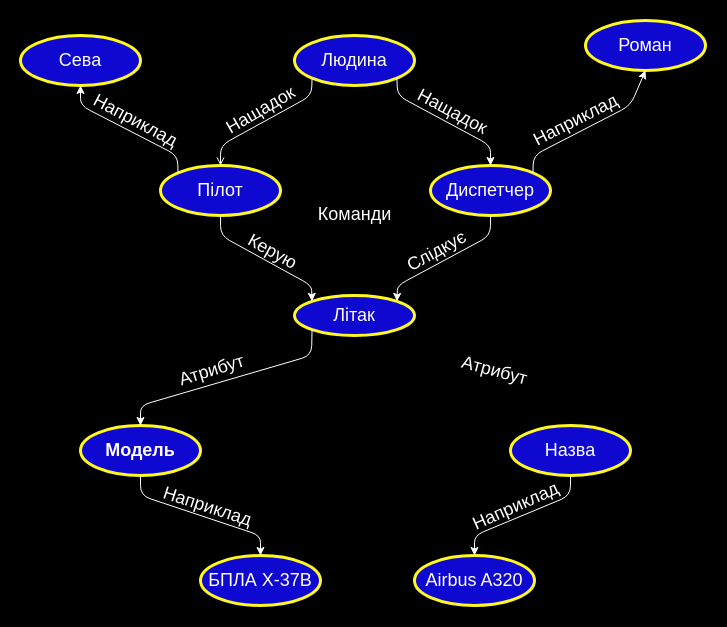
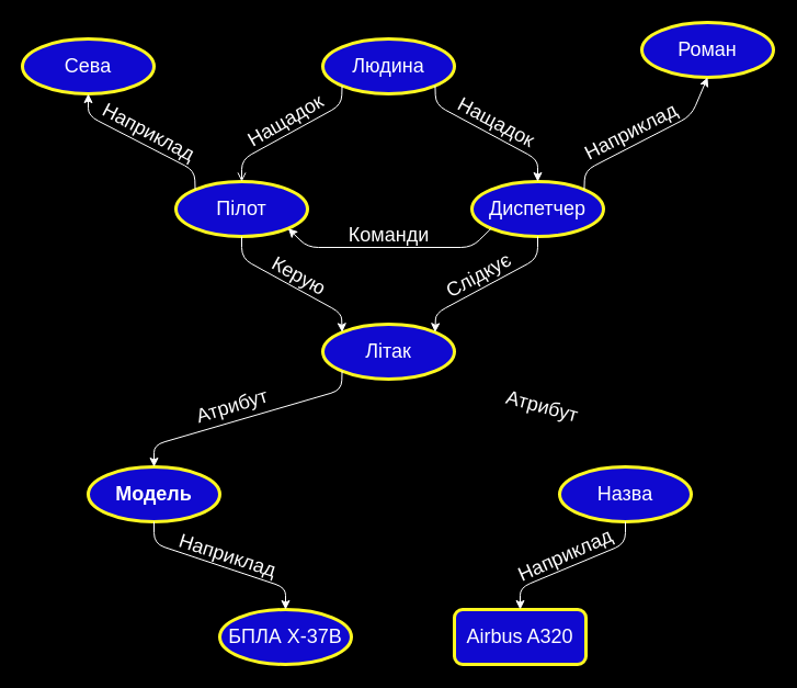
  <mxCell id="0" />
  <mxCell id="1" parent="0" />
- <mxCell id="2" value="Airbus A320" style="ellipse;whiteSpace=wrap;html=1;strokeColor=#FFF821;strokeWidth=3;fillColor=#0F08D0;fontColor=#FFFFFF;fontSize=18;" vertex="1" parent="1"><mxGeometry x="414" y="555" width="120" height="50" as="geometry" /></mxCell>
+ <mxCell id="2" value="Airbus A320" style="whiteSpace=wrap;html=1;strokeColor=#FFF821;strokeWidth=3;fillColor=#0F08D0;fontColor=#FFFFFF;fontSize=18;rounded=1;" vertex="1" parent="1"><mxGeometry x="414" y="555" width="120" height="50" as="geometry" /></mxCell>
  <mxCell id="3" value="Модель" style="ellipse;whiteSpace=wrap;html=1;fontStyle=1;strokeColor=#FFF821;strokeWidth=3;fillColor=#0F08D0;fontColor=#FFFFFF;fontSize=18;" vertex="1" parent="1"><mxGeometry x="80" y="425" width="120" height="50" as="geometry" /></mxCell>
  <mxCell id="4" value="Сева" style="ellipse;whiteSpace=wrap;html=1;strokeColor=#FFF821;strokeWidth=3;fillColor=#0F08D0;fontColor=#FFFFFF;fontSize=18;" vertex="1" parent="1"><mxGeometry x="20" y="35" width="120" height="50" as="geometry" /></mxCell>
  <mxCell id="5" value="Роман" style="ellipse;whiteSpace=wrap;html=1;strokeColor=#FFF821;strokeWidth=3;fillColor=#0F08D0;fontColor=#FFFFFF;fontSize=18;" vertex="1" parent="1"><mxGeometry x="585" y="20" width="120" height="50" as="geometry" /></mxCell>
  <mxCell id="6" value="Людина" style="ellipse;whiteSpace=wrap;html=1;strokeColor=#FFF821;strokeWidth=3;fillColor=#0F08D0;fontColor=#FFFFFF;fontSize=18;" vertex="1" parent="1"><mxGeometry x="294" y="35" width="120" height="50" as="geometry" /></mxCell>
  <mxCell id="7" value="Назва" style="ellipse;whiteSpace=wrap;html=1;strokeColor=#FFF821;strokeWidth=3;fillColor=#0F08D0;fontColor=#FFFFFF;fontSize=18;" vertex="1" parent="1"><mxGeometry x="510" y="425" width="120" height="50" as="geometry" /></mxCell>
  <mxCell id="8" value="Пілот" style="ellipse;whiteSpace=wrap;html=1;strokeColor=#FFF821;strokeWidth=3;fillColor=#0F08D0;fontColor=#FFFFFF;fontSize=18;" vertex="1" parent="1"><mxGeometry x="160" y="165" width="120" height="50" as="geometry" /></mxCell>
  <mxCell id="9" value="БПЛА X-37B" style="ellipse;whiteSpace=wrap;html=1;strokeColor=#FFF821;strokeWidth=3;fillColor=#0F08D0;fontColor=#FFFFFF;fontSize=18;" vertex="1" parent="1"><mxGeometry x="200" y="555" width="120" height="50" as="geometry" /></mxCell>
- <mxCell id="10" value="Літак" style="ellipse;whiteSpace=wrap;html=1;strokeColor=#FFF821;strokeWidth=3;fillColor=#0F08D0;fontColor=#FFFFFF;fontSize=18;" vertex="1" parent="1"><mxGeometry x="294" y="295" width="120" height="40" as="geometry" /></mxCell>
+ <mxCell id="10" value="Літак" style="ellipse;whiteSpace=wrap;html=1;strokeColor=#FFF821;strokeWidth=3;fillColor=#0F08D0;fontColor=#FFFFFF;fontSize=18;" vertex="1" parent="1"><mxGeometry x="294" y="295" width="120" height="50" as="geometry" /></mxCell>
  <mxCell id="11" value="Диспетчер" style="ellipse;whiteSpace=wrap;html=1;strokeColor=#FFF821;strokeWidth=3;fillColor=#0F08D0;fontColor=#FFFFFF;fontSize=18;" vertex="1" parent="1"><mxGeometry x="430" y="165" width="120" height="50" as="geometry" /></mxCell>
  <mxCell id="12" value="" style="endArrow=open;html=1;fontSize=18;exitX=0;exitY=1;exitDx=0;exitDy=0;entryX=0.5;entryY=0;entryDx=0;entryDy=0;fontColor=#FFFFFF;strokeColor=#FFFFFF;" edge="1" parent="1" source="6" target="8"><mxGeometry width="50" height="50" relative="1" as="geometry"><mxPoint x="220" y="255" as="sourcePoint" /><mxPoint x="270" y="205" as="targetPoint" /><Array as="points"><mxPoint x="311" y="95" /><mxPoint x="220" y="145" /></Array></mxGeometry></mxCell>
  <mxCell id="13" value="" style="endArrow=classic;html=1;fontSize=18;entryX=0.5;entryY=0;entryDx=0;entryDy=0;exitX=1;exitY=1;exitDx=0;exitDy=0;fontColor=#FFFFFF;strokeColor=#FFFFFF;" edge="1" parent="1" source="6" target="11"><mxGeometry width="50" height="50" relative="1" as="geometry"><mxPoint x="230" y="265" as="sourcePoint" /><mxPoint x="280" y="215" as="targetPoint" /><Array as="points"><mxPoint x="397" y="95" /><mxPoint x="490" y="145" /></Array></mxGeometry></mxCell>
  <mxCell id="14" value="" style="endArrow=classic;html=1;fontSize=18;exitX=1;exitY=0;exitDx=0;exitDy=0;entryX=0.5;entryY=1;entryDx=0;entryDy=0;fontColor=#FFFFFF;strokeColor=#FFFFFF;" edge="1" parent="1" source="11" target="5"><mxGeometry width="50" height="50" relative="1" as="geometry"><mxPoint x="240" y="275" as="sourcePoint" /><mxPoint x="290" y="225" as="targetPoint" /><Array as="points"><mxPoint x="533" y="155" /><mxPoint x="630" y="105" /></Array></mxGeometry></mxCell>
  <mxCell id="15" value="" style="endArrow=classic;html=1;fontSize=18;exitX=0;exitY=0;exitDx=0;exitDy=0;entryX=0.5;entryY=1;entryDx=0;entryDy=0;fontColor=#FFFFFF;strokeColor=#FFFFFF;" edge="1" parent="1" source="8" target="4"><mxGeometry width="50" height="50" relative="1" as="geometry"><mxPoint x="250" y="285" as="sourcePoint" /><mxPoint x="300" y="235" as="targetPoint" /><Array as="points"><mxPoint x="177" y="155" /><mxPoint x="80" y="105" /></Array></mxGeometry></mxCell>
+ <mxCell id="16" value="" style="endArrow=classic;html=1;fontSize=18;exitX=0;exitY=1;exitDx=0;exitDy=0;entryX=1;entryY=1;entryDx=0;entryDy=0;fontColor=#FFFFFF;strokeColor=#FFFFFF;" edge="1" parent="1" source="11" target="8"><mxGeometry width="50" height="50" relative="1" as="geometry"><mxPoint x="260" y="295" as="sourcePoint" /><mxPoint x="310" y="245" as="targetPoint" /><Array as="points"><mxPoint x="430" y="225" /><mxPoint x="280" y="225" /></Array></mxGeometry></mxCell>
  <mxCell id="17" value="" style="endArrow=classic;html=1;fontSize=18;exitX=0.5;exitY=1;exitDx=0;exitDy=0;entryX=0;entryY=0;entryDx=0;entryDy=0;fontColor=#FFFFFF;strokeColor=#FFFFFF;" edge="1" parent="1" source="8" target="10"><mxGeometry width="50" height="50" relative="1" as="geometry"><mxPoint x="270" y="305" as="sourcePoint" /><mxPoint x="320" y="255" as="targetPoint" /><Array as="points"><mxPoint x="220" y="235" /><mxPoint x="311" y="285" /></Array></mxGeometry></mxCell>
  <mxCell id="18" value="" style="endArrow=classic;html=1;fontSize=18;exitX=0.5;exitY=1;exitDx=0;exitDy=0;entryX=1;entryY=0;entryDx=0;entryDy=0;fontColor=#FFFFFF;strokeColor=#FFFFFF;" edge="1" parent="1" source="11" target="10"><mxGeometry width="50" height="50" relative="1" as="geometry"><mxPoint x="280" y="315" as="sourcePoint" /><mxPoint x="330" y="265" as="targetPoint" /><Array as="points"><mxPoint x="490" y="235" /><mxPoint x="397" y="285" /></Array></mxGeometry></mxCell>
  <mxCell id="19" value="" style="endArrow=classic;html=1;fontSize=18;exitX=0;exitY=1;exitDx=0;exitDy=0;entryX=0.5;entryY=0;entryDx=0;entryDy=0;fontColor=#FFFFFF;strokeColor=#FFFFFF;" edge="1" parent="1" source="10" target="3"><mxGeometry width="50" height="50" relative="1" as="geometry"><mxPoint x="320" y="315" as="sourcePoint" /><mxPoint x="370" y="265" as="targetPoint" /><Array as="points"><mxPoint x="311" y="355" /><mxPoint x="140" y="405" /></Array></mxGeometry></mxCell>
  <mxCell id="20" value="" style="endArrow=classic;html=1;fontSize=18;exitX=0.5;exitY=1;exitDx=0;exitDy=0;entryX=0.5;entryY=0;entryDx=0;entryDy=0;fontColor=#FFFFFF;strokeColor=#FFFFFF;" edge="1" parent="1" source="3" target="9"><mxGeometry width="50" height="50" relative="1" as="geometry"><mxPoint x="340" y="335" as="sourcePoint" /><mxPoint x="390" y="285" as="targetPoint" /><Array as="points"><mxPoint x="140" y="495" /><mxPoint x="260" y="535" /></Array></mxGeometry></mxCell>
  <mxCell id="21" value="" style="endArrow=classic;html=1;fontSize=18;exitX=0.5;exitY=1;exitDx=0;exitDy=0;entryX=0.5;entryY=0;entryDx=0;entryDy=0;fontColor=#FFFFFF;strokeColor=#FFFFFF;" edge="1" parent="1" source="7" target="2"><mxGeometry width="50" height="50" relative="1" as="geometry"><mxPoint x="350" y="345" as="sourcePoint" /><mxPoint x="400" y="295" as="targetPoint" /><Array as="points"><mxPoint x="570" y="495" /><mxPoint x="474" y="535" /></Array></mxGeometry></mxCell>
  <mxCell id="22" value="&lt;font&gt;Нащадок&lt;/font&gt;" style="text;html=1;align=center;verticalAlign=middle;resizable=0;points=[];autosize=1;fontSize=18;rotation=28;fontColor=#FFFFFF;" vertex="1" parent="1"><mxGeometry x="407" y="96" width="90" height="30" as="geometry" /></mxCell>
  <mxCell id="23" value="&lt;font&gt;Нащадок&lt;/font&gt;" style="text;html=1;align=center;verticalAlign=middle;resizable=0;points=[];autosize=1;fontSize=18;rotation=-30;fontColor=#FFFFFF;" vertex="1" parent="1"><mxGeometry x="215" y="95" width="90" height="30" as="geometry" /></mxCell>
  <mxCell id="24" value="&lt;font&gt;Наприклад&lt;br&gt;&lt;/font&gt;" style="text;html=1;align=center;verticalAlign=middle;resizable=0;points=[];autosize=1;fontSize=18;rotation=333;fontColor=#FFFFFF;" vertex="1" parent="1"><mxGeometry x="520" y="105" width="110" height="30" as="geometry" /></mxCell>
  <mxCell id="25" value="&lt;font&gt;Наприклад&lt;br&gt;&lt;/font&gt;" style="text;html=1;align=center;verticalAlign=middle;resizable=0;points=[];autosize=1;fontSize=18;rotation=28;fontColor=#FFFFFF;" vertex="1" parent="1"><mxGeometry x="80" y="105" width="110" height="30" as="geometry" /></mxCell>
  <mxCell id="26" value="&lt;font&gt;Команди&lt;br&gt;&lt;/font&gt;" style="text;html=1;align=center;verticalAlign=middle;resizable=0;points=[];autosize=1;fontSize=18;rotation=0;fontColor=#FFFFFF;" vertex="1" parent="1"><mxGeometry x="309" y="199" width="90" height="30" as="geometry" /></mxCell>
  <mxCell id="27" value="&lt;font&gt;Керую&lt;br&gt;&lt;/font&gt;" style="text;html=1;align=center;verticalAlign=middle;resizable=0;points=[];autosize=1;fontSize=18;rotation=29;fontColor=#FFFFFF;" vertex="1" parent="1"><mxGeometry x="237" y="236" width="70" height="30" as="geometry" /></mxCell>
  <mxCell id="28" value="&lt;font&gt;Слідкує&lt;br&gt;&lt;/font&gt;" style="text;html=1;align=center;verticalAlign=middle;resizable=0;points=[];autosize=1;fontSize=18;rotation=331;fontColor=#FFFFFF;" vertex="1" parent="1"><mxGeometry x="396" y="236" width="80" height="30" as="geometry" /></mxCell>
  <mxCell id="29" value="&lt;font&gt;Атрибут&lt;/font&gt;" style="text;html=1;align=center;verticalAlign=middle;resizable=0;points=[];autosize=1;fontSize=18;rotation=15;fontColor=#FFFFFF;" vertex="1" parent="1"><mxGeometry x="454" y="355" width="80" height="30" as="geometry" /></mxCell>
  <mxCell id="30" value="&lt;font&gt;Атрибут&lt;/font&gt;" style="text;html=1;align=center;verticalAlign=middle;resizable=0;points=[];autosize=1;fontSize=18;rotation=343;fontColor=#FFFFFF;" vertex="1" parent="1"><mxGeometry x="171" y="355" width="80" height="30" as="geometry" /></mxCell>
  <mxCell id="31" value="&lt;font&gt;Наприклад&lt;br&gt;&lt;/font&gt;" style="text;html=1;align=center;verticalAlign=middle;resizable=0;points=[];autosize=1;fontSize=18;rotation=18;fontColor=#FFFFFF;" vertex="1" parent="1"><mxGeometry x="152" y="491" width="110" height="30" as="geometry" /></mxCell>
  <mxCell id="32" value="&lt;font&gt;Наприклад&lt;br&gt;&lt;/font&gt;" style="text;html=1;align=center;verticalAlign=middle;resizable=0;points=[];autosize=1;fontSize=18;rotation=336;fontColor=#FFFFFF;" vertex="1" parent="1"><mxGeometry x="460" y="491" width="110" height="30" as="geometry" /></mxCell>
